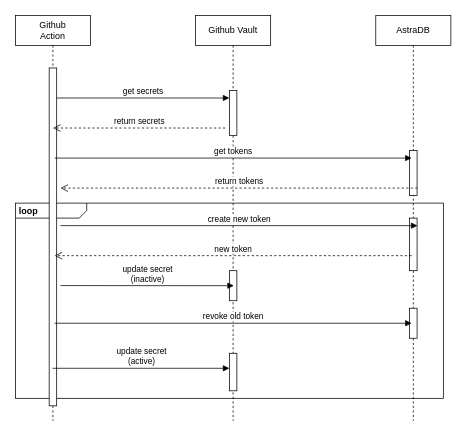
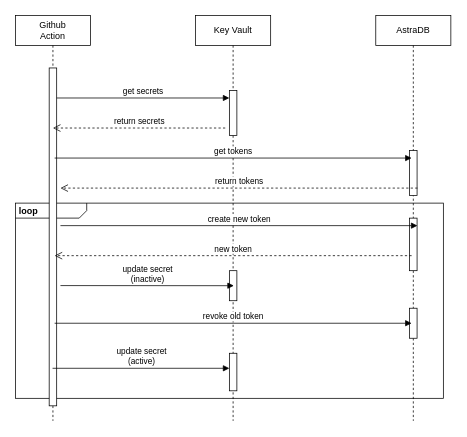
  <mxCell id="0" />
  <mxCell id="1" parent="0" />
  <mxCell id="2" value="&lt;p style=&quot;margin:0px;margin-top:4px;margin-left:5px;text-align:left;&quot;&gt;&lt;b&gt;loop&lt;/b&gt;&lt;/p&gt;" style="html=1;shape=mxgraph.sysml.package;overflow=fill;labelX=95;align=left;spacingLeft=5;verticalAlign=top;spacingTop=-3;" vertex="1" parent="1"><mxGeometry x="20" y="270" width="570" height="260" as="geometry" /></mxCell>
- <mxCell id="3" value="Github Vault" style="shape=umlLifeline;perimeter=lifelinePerimeter;whiteSpace=wrap;html=1;container=1;dropTarget=0;collapsible=0;recursiveResize=0;outlineConnect=0;portConstraint=eastwest;newEdgeStyle={&quot;edgeStyle&quot;:&quot;elbowEdgeStyle&quot;,&quot;elbow&quot;:&quot;vertical&quot;,&quot;curved&quot;:0,&quot;rounded&quot;:0};" vertex="1" parent="1"><mxGeometry x="260" y="20" width="100" height="540" as="geometry" /></mxCell>
+ <mxCell id="3" value="Key Vault" style="shape=umlLifeline;perimeter=lifelinePerimeter;whiteSpace=wrap;html=1;container=1;dropTarget=0;collapsible=0;recursiveResize=0;outlineConnect=0;portConstraint=eastwest;newEdgeStyle={&quot;edgeStyle&quot;:&quot;elbowEdgeStyle&quot;,&quot;elbow&quot;:&quot;vertical&quot;,&quot;curved&quot;:0,&quot;rounded&quot;:0};" vertex="1" parent="1"><mxGeometry x="260" y="20" width="100" height="540" as="geometry" /></mxCell>
  <mxCell id="4" value="" style="html=1;points=[];perimeter=orthogonalPerimeter;outlineConnect=0;targetShapes=umlLifeline;portConstraint=eastwest;newEdgeStyle={&quot;edgeStyle&quot;:&quot;elbowEdgeStyle&quot;,&quot;elbow&quot;:&quot;vertical&quot;,&quot;curved&quot;:0,&quot;rounded&quot;:0};" vertex="1" parent="3"><mxGeometry x="45" y="100" width="10" height="60" as="geometry" /></mxCell>
  <mxCell id="5" value="" style="html=1;points=[];perimeter=orthogonalPerimeter;outlineConnect=0;targetShapes=umlLifeline;portConstraint=eastwest;newEdgeStyle={&quot;edgeStyle&quot;:&quot;elbowEdgeStyle&quot;,&quot;elbow&quot;:&quot;vertical&quot;,&quot;curved&quot;:0,&quot;rounded&quot;:0};" vertex="1" parent="3"><mxGeometry x="45" y="340" width="10" height="40" as="geometry" /></mxCell>
  <mxCell id="6" value="" style="html=1;points=[];perimeter=orthogonalPerimeter;outlineConnect=0;targetShapes=umlLifeline;portConstraint=eastwest;newEdgeStyle={&quot;edgeStyle&quot;:&quot;elbowEdgeStyle&quot;,&quot;elbow&quot;:&quot;vertical&quot;,&quot;curved&quot;:0,&quot;rounded&quot;:0};" vertex="1" parent="3"><mxGeometry x="45" y="450" width="10" height="50" as="geometry" /></mxCell>
  <mxCell id="7" value="AstraDB" style="shape=umlLifeline;perimeter=lifelinePerimeter;whiteSpace=wrap;html=1;container=1;dropTarget=0;collapsible=0;recursiveResize=0;outlineConnect=0;portConstraint=eastwest;newEdgeStyle={&quot;edgeStyle&quot;:&quot;elbowEdgeStyle&quot;,&quot;elbow&quot;:&quot;vertical&quot;,&quot;curved&quot;:0,&quot;rounded&quot;:0};" vertex="1" parent="1"><mxGeometry x="500" y="20" width="100" height="540" as="geometry" /></mxCell>
  <mxCell id="8" value="" style="html=1;points=[];perimeter=orthogonalPerimeter;outlineConnect=0;targetShapes=umlLifeline;portConstraint=eastwest;newEdgeStyle={&quot;edgeStyle&quot;:&quot;elbowEdgeStyle&quot;,&quot;elbow&quot;:&quot;vertical&quot;,&quot;curved&quot;:0,&quot;rounded&quot;:0};" vertex="1" parent="7"><mxGeometry x="45" y="180" width="10" height="60" as="geometry" /></mxCell>
  <mxCell id="9" value="" style="html=1;points=[];perimeter=orthogonalPerimeter;outlineConnect=0;targetShapes=umlLifeline;portConstraint=eastwest;newEdgeStyle={&quot;edgeStyle&quot;:&quot;elbowEdgeStyle&quot;,&quot;elbow&quot;:&quot;vertical&quot;,&quot;curved&quot;:0,&quot;rounded&quot;:0};" vertex="1" parent="7"><mxGeometry x="45" y="270" width="10" height="70" as="geometry" /></mxCell>
  <mxCell id="10" value="" style="html=1;points=[];perimeter=orthogonalPerimeter;outlineConnect=0;targetShapes=umlLifeline;portConstraint=eastwest;newEdgeStyle={&quot;edgeStyle&quot;:&quot;elbowEdgeStyle&quot;,&quot;elbow&quot;:&quot;vertical&quot;,&quot;curved&quot;:0,&quot;rounded&quot;:0};" vertex="1" parent="7"><mxGeometry x="45" y="390" width="10" height="40" as="geometry" /></mxCell>
  <mxCell id="11" value="Github&lt;br&gt;Action" style="shape=umlLifeline;perimeter=lifelinePerimeter;whiteSpace=wrap;html=1;container=1;dropTarget=0;collapsible=0;recursiveResize=0;outlineConnect=0;portConstraint=eastwest;newEdgeStyle={&quot;edgeStyle&quot;:&quot;elbowEdgeStyle&quot;,&quot;elbow&quot;:&quot;vertical&quot;,&quot;curved&quot;:0,&quot;rounded&quot;:0};" vertex="1" parent="1"><mxGeometry x="20" y="20" width="100" height="540" as="geometry" /></mxCell>
  <mxCell id="12" value="" style="html=1;points=[];perimeter=orthogonalPerimeter;outlineConnect=0;targetShapes=umlLifeline;portConstraint=eastwest;newEdgeStyle={&quot;edgeStyle&quot;:&quot;elbowEdgeStyle&quot;,&quot;elbow&quot;:&quot;vertical&quot;,&quot;curved&quot;:0,&quot;rounded&quot;:0};" vertex="1" parent="11"><mxGeometry x="45" y="70" width="10" height="450" as="geometry" /></mxCell>
  <mxCell id="13" value="get secrets" style="html=1;verticalAlign=bottom;endArrow=block;edgeStyle=elbowEdgeStyle;elbow=vertical;curved=0;rounded=0;" edge="1" parent="1" source="12"><mxGeometry relative="1" as="geometry"><mxPoint x="80" y="130" as="sourcePoint" /><mxPoint x="305" y="130" as="targetPoint" /></mxGeometry></mxCell>
  <mxCell id="14" value="return secrets" style="html=1;verticalAlign=bottom;endArrow=open;dashed=1;endSize=8;edgeStyle=elbowEdgeStyle;elbow=vertical;curved=0;rounded=0;" edge="1" parent="1"><mxGeometry relative="1" as="geometry"><mxPoint x="70" y="170" as="targetPoint" /><mxPoint x="299.5" y="170" as="sourcePoint" /></mxGeometry></mxCell>
  <mxCell id="15" value="get tokens" style="html=1;verticalAlign=bottom;endArrow=block;edgeStyle=elbowEdgeStyle;elbow=vertical;curved=0;rounded=0;" edge="1" parent="1"><mxGeometry x="-0.001" relative="1" as="geometry"><mxPoint x="72.25" y="210" as="sourcePoint" /><mxPoint x="547.75" y="210" as="targetPoint" /><mxPoint as="offset" /></mxGeometry></mxCell>
  <mxCell id="16" value="return tokens" style="html=1;verticalAlign=bottom;endArrow=open;dashed=1;endSize=8;edgeStyle=elbowEdgeStyle;elbow=vertical;curved=0;rounded=0;" edge="1" parent="1"><mxGeometry relative="1" as="geometry"><mxPoint x="80" y="250" as="targetPoint" /><mxPoint x="555.5" y="250" as="sourcePoint" /></mxGeometry></mxCell>
  <mxCell id="17" value="create new token" style="html=1;verticalAlign=bottom;endArrow=block;edgeStyle=elbowEdgeStyle;elbow=vertical;curved=0;rounded=0;" edge="1" parent="1"><mxGeometry relative="1" as="geometry"><mxPoint x="80" y="300" as="sourcePoint" /><mxPoint x="555.5" y="300" as="targetPoint" /><Array as="points"><mxPoint x="317.75" y="300" /></Array></mxGeometry></mxCell>
  <mxCell id="18" value="new token" style="html=1;verticalAlign=bottom;endArrow=open;dashed=1;endSize=8;edgeStyle=elbowEdgeStyle;elbow=vertical;curved=0;rounded=0;" edge="1" parent="1"><mxGeometry relative="1" as="geometry"><mxPoint x="72.25" y="340" as="targetPoint" /><mxPoint x="547.75" y="340" as="sourcePoint" /></mxGeometry></mxCell>
  <mxCell id="19" value="update secret&lt;br&gt;(inactive)" style="html=1;verticalAlign=bottom;endArrow=block;edgeStyle=elbowEdgeStyle;elbow=vertical;curved=0;rounded=0;entryX=0.46;entryY=0.787;entryDx=0;entryDy=0;entryPerimeter=0;" edge="1" parent="1"><mxGeometry x="0.002" relative="1" as="geometry"><mxPoint x="80" y="379.86" as="sourcePoint" /><mxPoint x="311" y="379.5" as="targetPoint" /><mxPoint as="offset" /></mxGeometry></mxCell>
  <mxCell id="20" value="revoke old token" style="html=1;verticalAlign=bottom;endArrow=block;edgeStyle=elbowEdgeStyle;elbow=vertical;curved=0;rounded=0;" edge="1" parent="1"><mxGeometry relative="1" as="geometry"><mxPoint x="72.25" y="430" as="sourcePoint" /><mxPoint x="547.75" y="430" as="targetPoint" /></mxGeometry></mxCell>
  <mxCell id="21" value="update secret&lt;br&gt;(active)" style="html=1;verticalAlign=bottom;endArrow=block;edgeStyle=elbowEdgeStyle;elbow=vertical;curved=0;rounded=0;" edge="1" parent="1"><mxGeometry relative="1" as="geometry"><mxPoint x="69.5" y="490" as="sourcePoint" /><mxPoint x="305" y="490" as="targetPoint" /></mxGeometry></mxCell>
